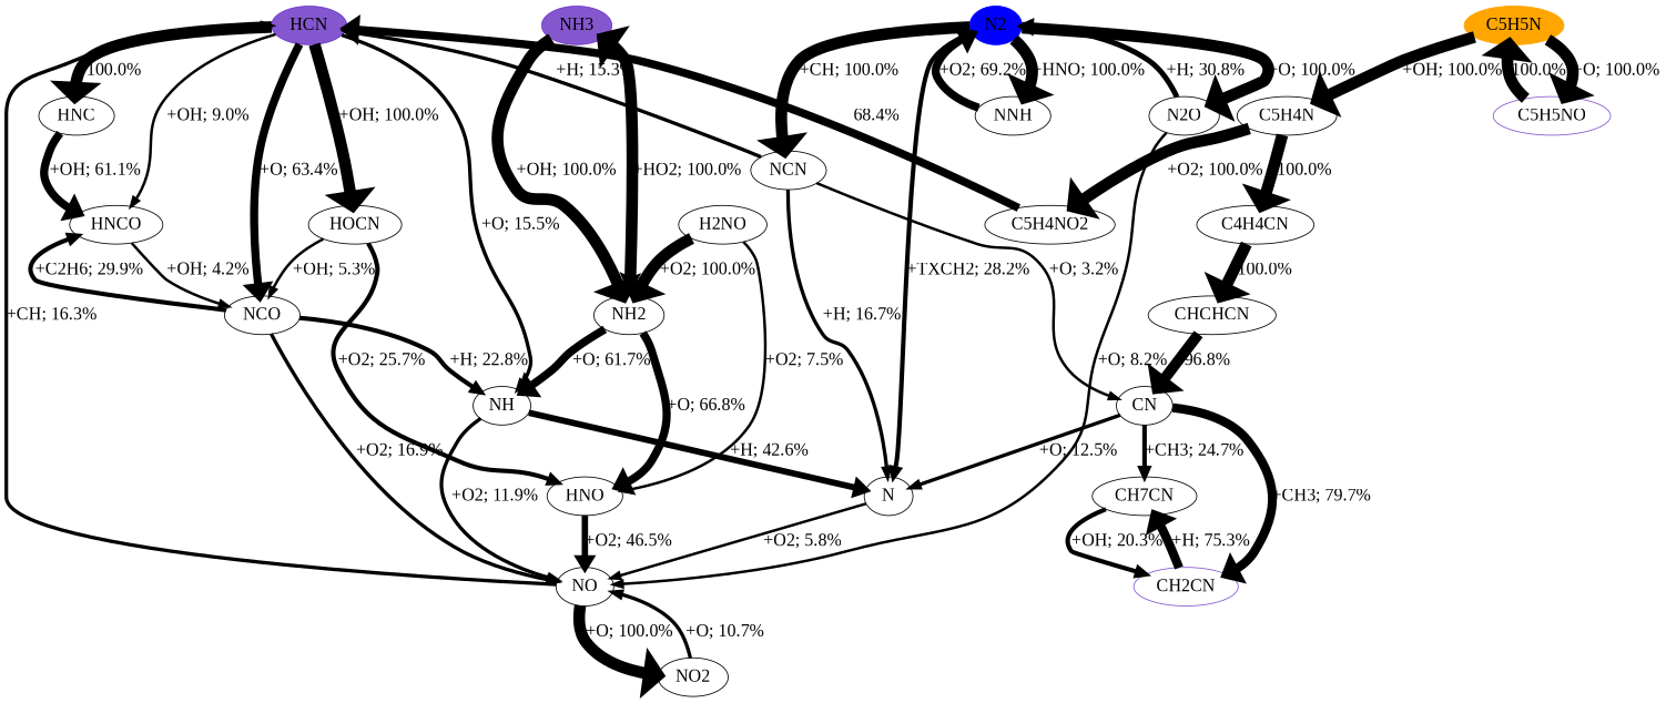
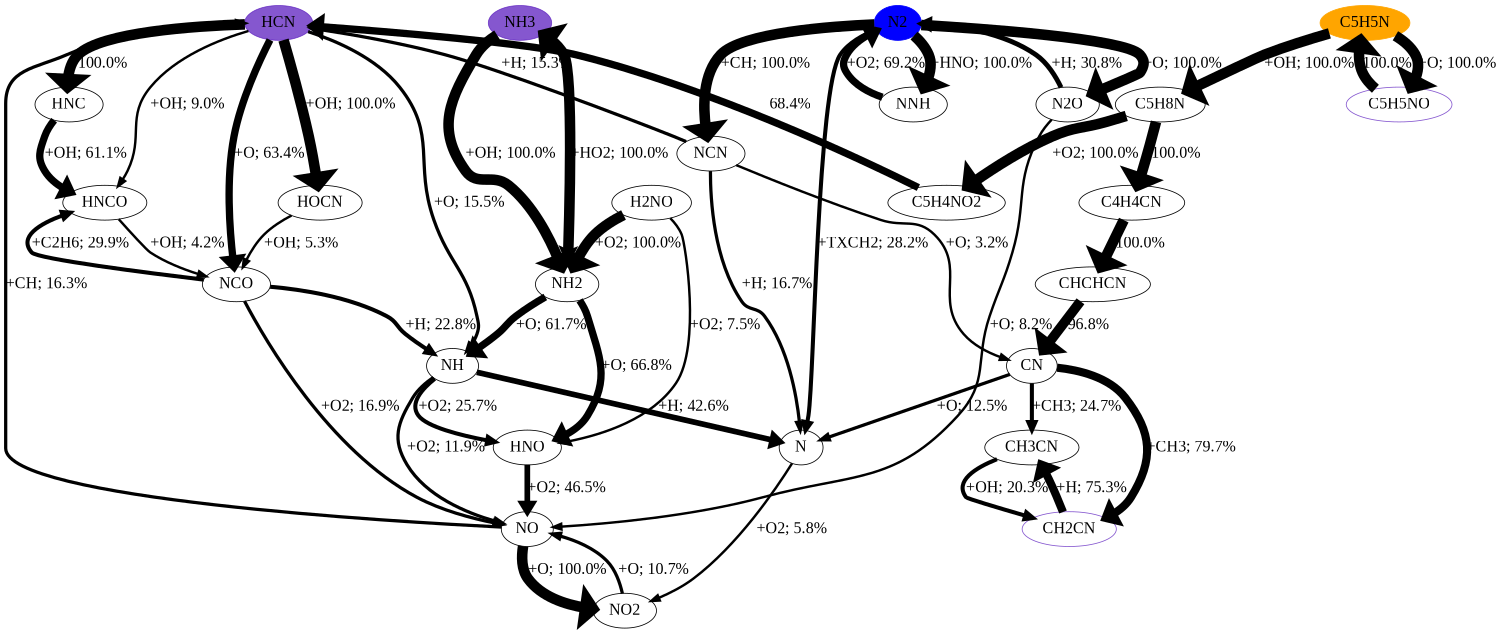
  digraph {
    b="0,0,1558,558"
    fontname="Liberation Serif"
    rankdir=TB
    node [fontname="Liberation Serif" fontsize=20]
    edge [fontcolor=black fontname="Liberation Serif" fontsize=20 penwidth=13]
    HCN [color="#500dbab1" fillcolor="#500dbab1" style=filled]
    NH3 [color="#500dbab1" fillcolor="#500dbab1" style=filled]
    C5H5N [color=orange fillcolor=orange style=filled]
    N2 [color=blue fillcolor=blue style=filled]
    NH
    HNC
    HNCO
    NCO
    HOCN
    NH2
-   C5H4N
+   C5H4N [label=C5H8N]
    C5H5NO [color="#500dbab1"]
    N
    NNH
    N2O
    NCN
    NO
    NO2
    HNO
    H2NO
    C5H4NO2
    C4H4CN
    CHCHCN
    CN
-   CH3CN [label=CH7CN]
+   CH3CN
    CH2CN [color="#500dbab1"]
    subgraph sub_1 {
      rank=source
      HCN
      NH3
      C5H5N
      N2
    }
    HCN -> NH [label="+O; 15.5%" penwidth=4]
    HCN -> HNC [label="100.0%"]
    HCN -> HNCO [label="+OH; 9.0%" penwidth=3]
    HCN -> NCO [label="+O; 63.4%" penwidth=9]
    HCN -> HOCN [label="+OH; 100.0%"]
    NH3 -> NH2 [label="+OH; 100.0%"]
    C5H5N -> C5H4N [label="+OH; 100.0%"]
    C5H5N -> C5H5NO [label="+O; 100.0%"]
    N2 -> N [label="+TXCH2; 28.2%" penwidth=5]
    N2 -> NNH [label="+HNO; 100.0%"]
    N2 -> N2O [label="+O; 100.0%"]
    N2 -> NCN [label="+CH; 100.0%"]
    NH -> N [label="+H; 42.6%" penwidth=7]
    NH -> NO [label="+O2; 11.9%" penwidth=4]
-   HOCN -> HNO [label="+O2; 25.7%" penwidth=5]
+   NH -> HNO [label="+O2; 25.7%" penwidth=5]
    HNC -> HNCO [label="+OH; 61.1%" penwidth=9]
    HNCO -> NCO [label="+OH; 4.2%" penwidth=3]
    NCO -> NH [label="+H; 22.8%" penwidth=5]
    NCO -> HNCO [label="+C2H6; 29.9%" penwidth=5]
    NCO -> NO [label="+O2; 16.9%" penwidth=4]
    HOCN -> NCO [label="+OH; 5.3%" penwidth=3]
    NH2 -> NH3 [label="+HO2; 100.0%"]
    NH2 -> NH [label="+O; 61.7%" penwidth=9]
    NH2 -> HNO [label="+O; 66.8%" penwidth=9]
    C5H4N -> C5H4NO2 [label="+O2; 100.0%"]
    C5H4N -> C4H4CN [label="100.0%"]
    C5H5NO -> C5H5N [label="100.0%"]
-   N -> NO [label="+O2; 5.8%" penwidth=3]
+   N -> NO2 [label="+O2; 5.8%" penwidth=3]
    NNH -> N2 [label="+O2; 69.2%" penwidth=9]
    N2O -> N2 [label="+H; 30.8%" penwidth=6]
    N2O -> NO [label="+O; 8.2%" penwidth=3]
    NCN -> HCN [label="+H; 15.3%" penwidth=4]
    NCN -> N [label="+H; 16.7%" penwidth=4]
    NCN -> CN [label="+O; 3.2%" penwidth=3]
    NO -> HCN [label="+CH; 16.3%" penwidth=4]
    NO -> NO2 [label="+O; 100.0%"]
    NO2 -> NO [label="+O; 10.7%" penwidth=4]
    HNO -> NO [label="+O2; 46.5%" penwidth=7]
    H2NO -> NH2 [label="+O2; 100.0%"]
    H2NO -> HNO [label="+O2; 7.5%" penwidth=3]
    C5H4NO2 -> HCN [label="68.4%" penwidth=9]
    C4H4CN -> CHCHCN [label="100.0%"]
    CHCHCN -> CN [label="96.8%" penwidth=12]
    CN -> N [label="+O; 12.5%" penwidth=4]
    CN -> CH3CN [label="+CH3; 24.7%" penwidth=5]
    CN -> CH2CN [label="+CH3; 79.7%" penwidth=10]
    CH3CN -> CH2CN [label="+OH; 20.3%" penwidth=5]
    CH2CN -> CH3CN [label="+H; 75.3%" penwidth=10]
  }
